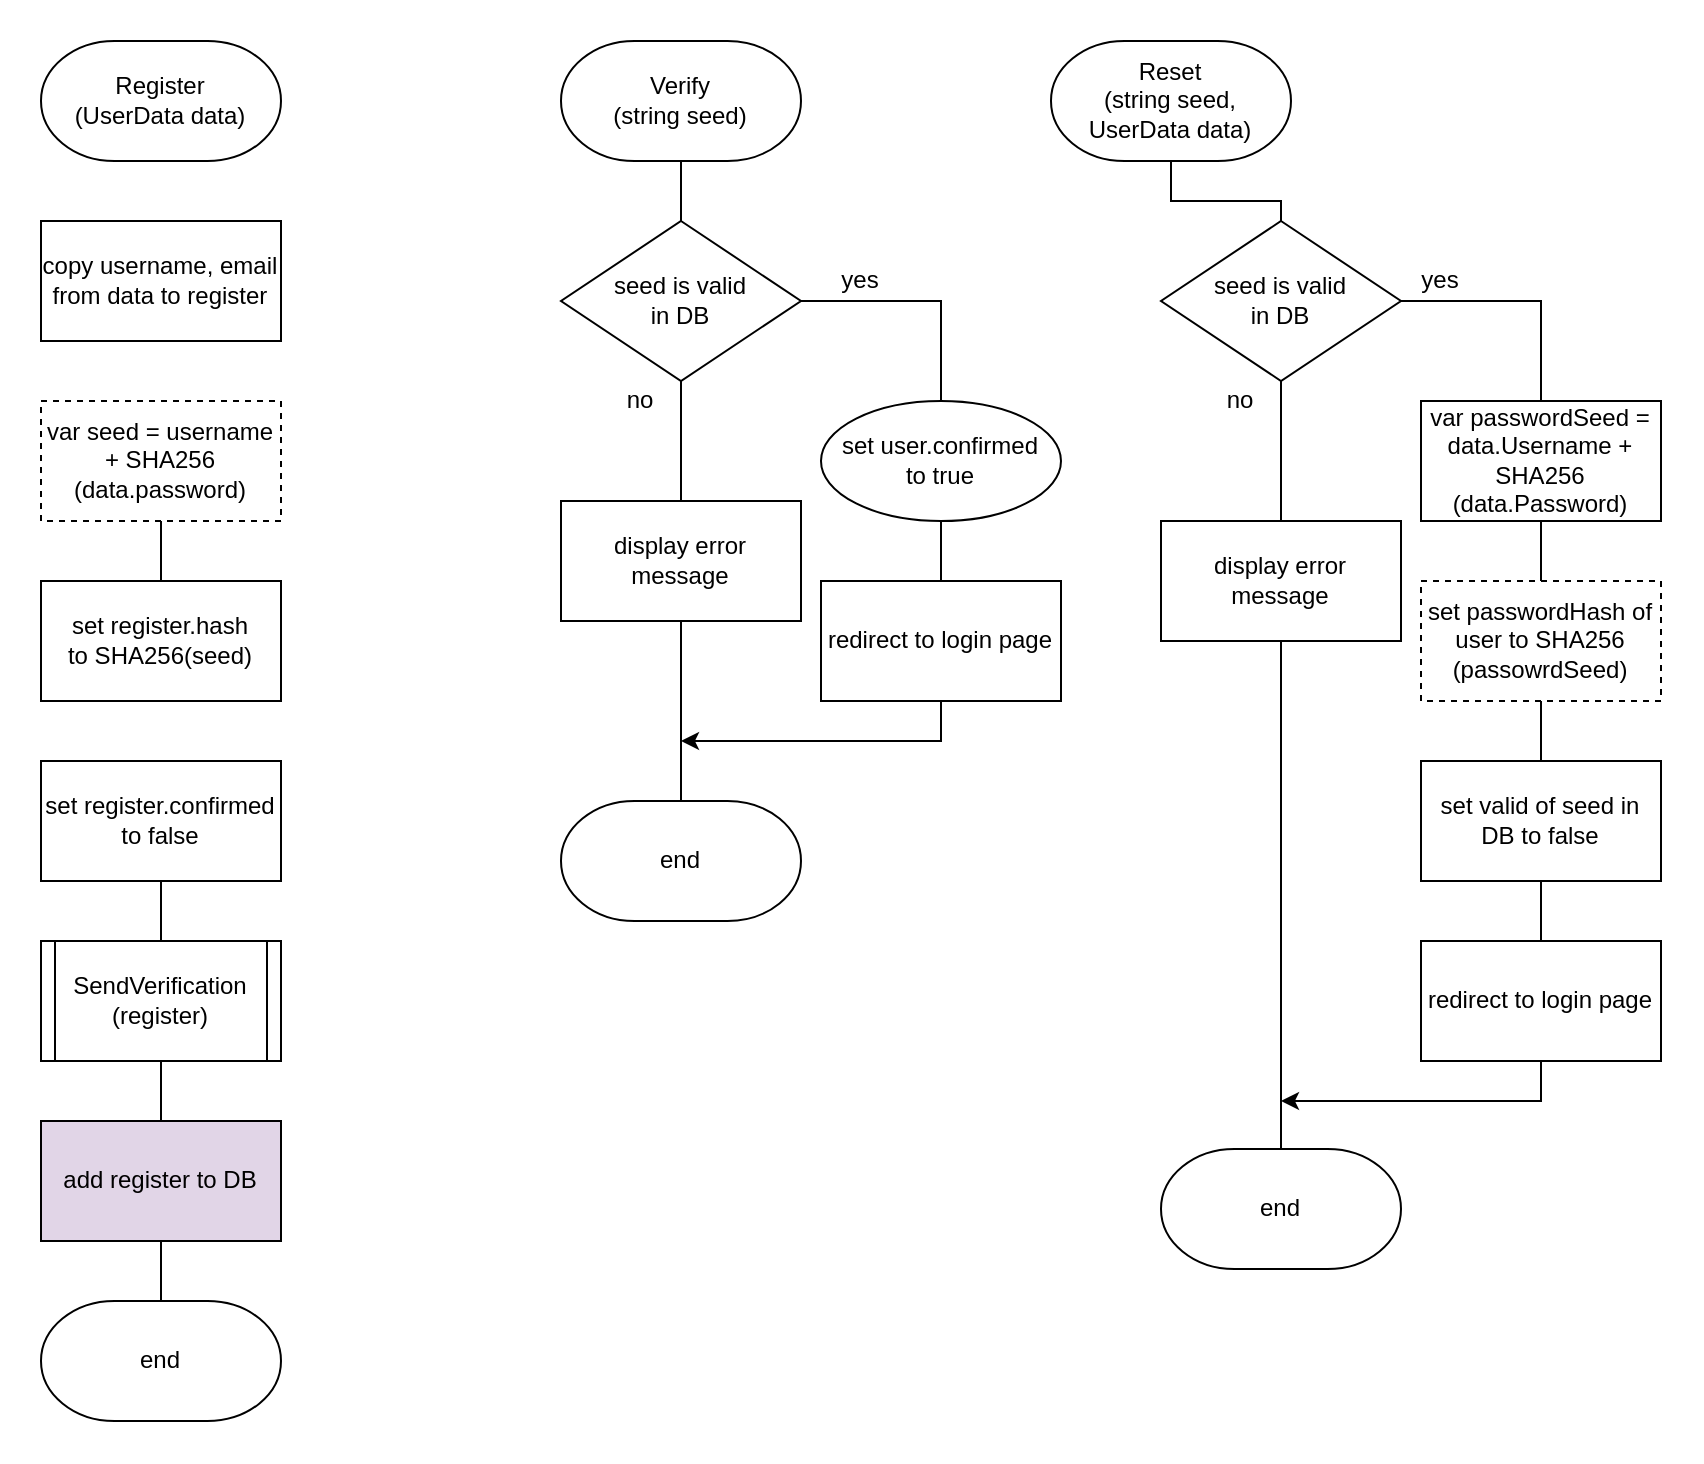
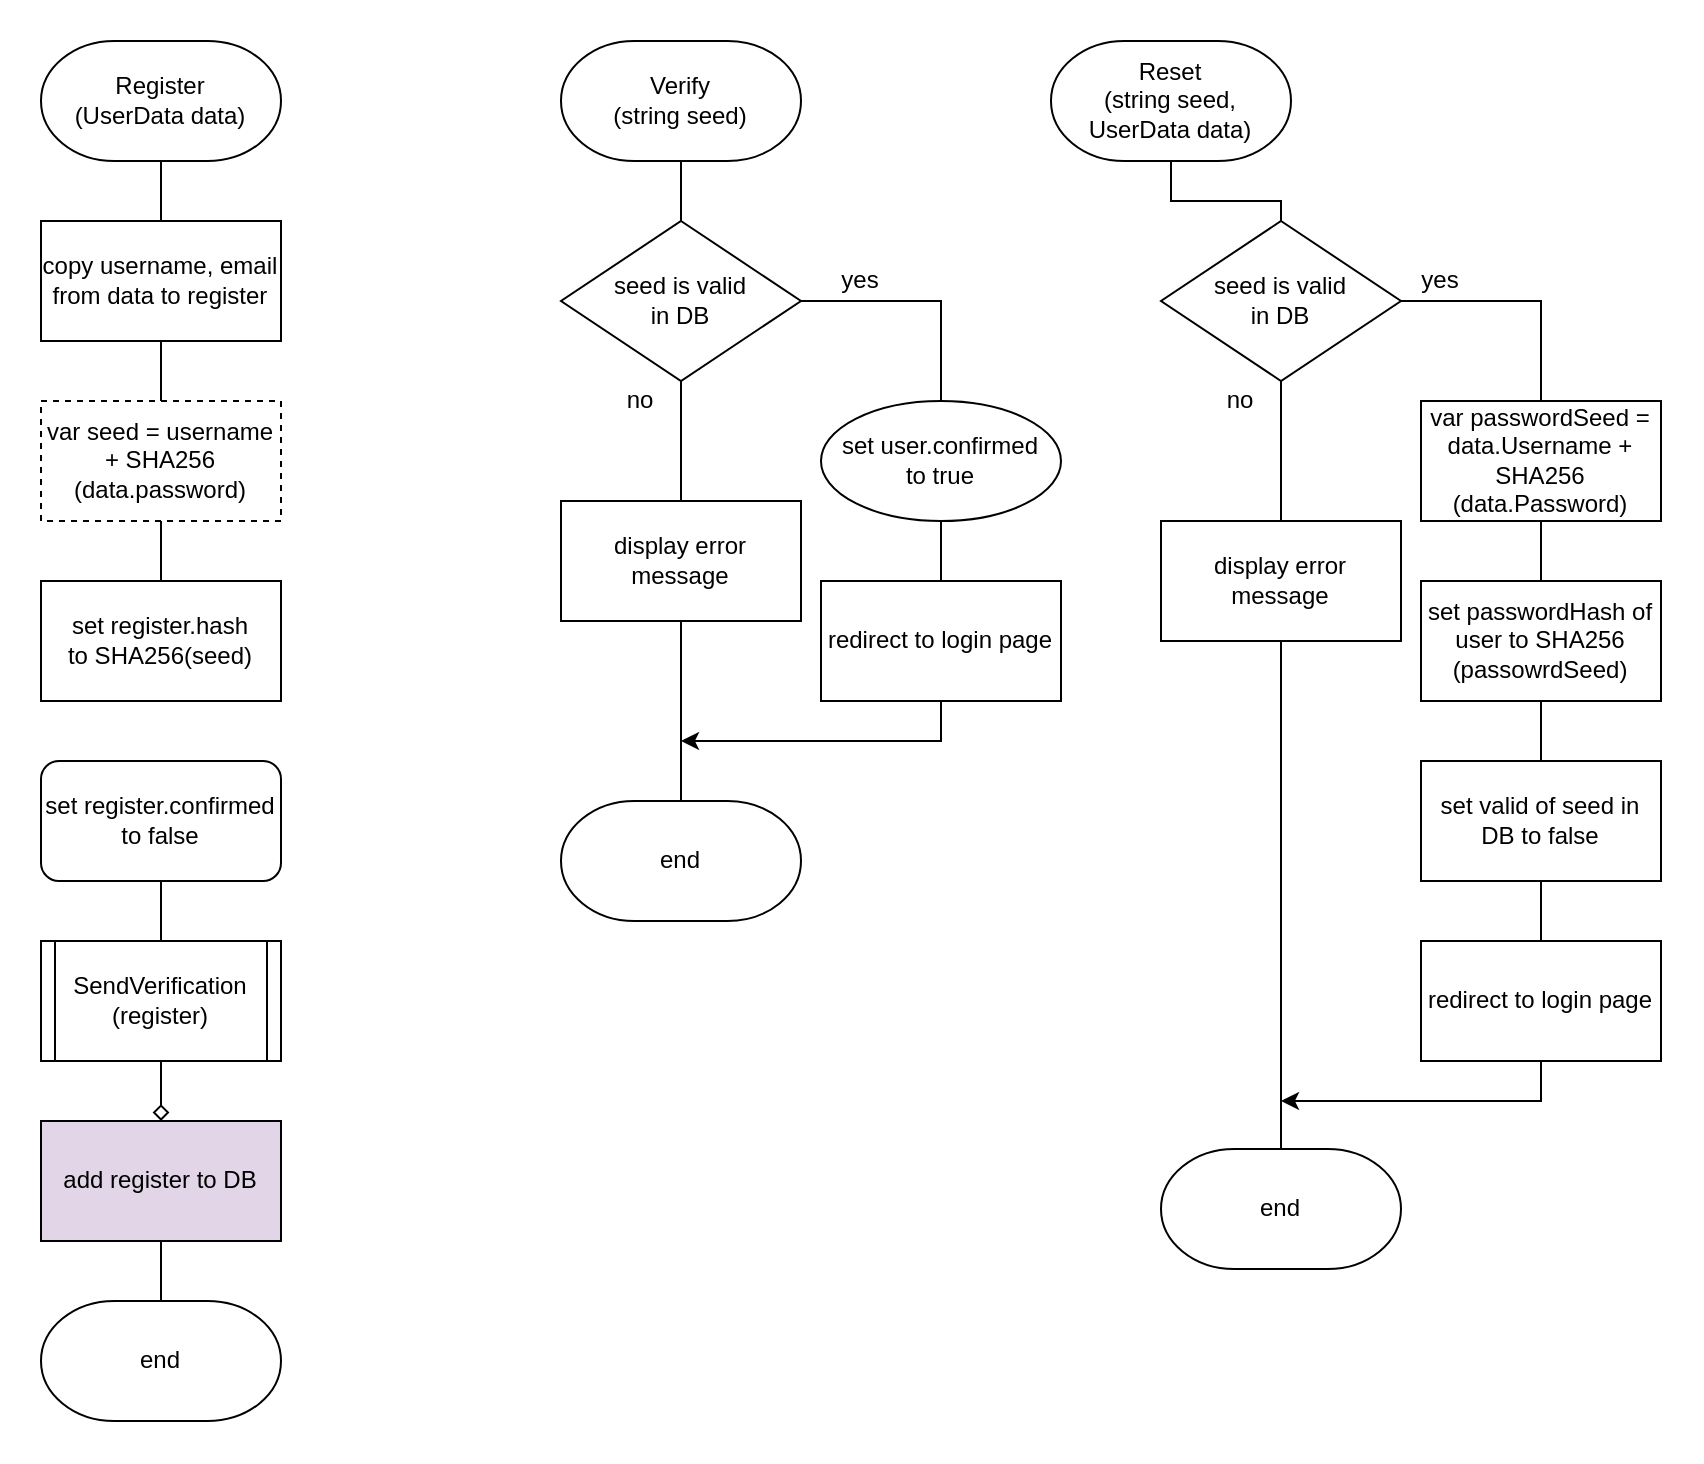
  <mxCell id="0" />
  <mxCell id="1" parent="0" />
+ <mxCell id="2" value="" style="edgeStyle=orthogonalEdgeStyle;rounded=0;orthogonalLoop=1;jettySize=auto;html=1;endArrow=none;endFill=0;" edge="1" parent="1" source="3" target="5"><mxGeometry relative="1" as="geometry" /></mxCell>
  <mxCell id="3" value="Register&lt;br&gt;(UserData data)" style="strokeWidth=1;html=1;shape=mxgraph.flowchart.terminator;whiteSpace=wrap;" vertex="1" parent="1"><mxGeometry width="120" height="60" as="geometry" x="20" y="20" /></mxCell>
+ <mxCell id="4" value="" style="edgeStyle=orthogonalEdgeStyle;rounded=0;orthogonalLoop=1;jettySize=auto;html=1;endArrow=none;endFill=0;" edge="1" parent="1" source="5" target="7"><mxGeometry relative="1" as="geometry" /></mxCell>
  <mxCell id="5" value="copy username, email from data to register" style="rounded=0;whiteSpace=wrap;html=1;strokeWidth=1;" vertex="1" parent="1"><mxGeometry y="110" width="120" height="60" as="geometry" x="20" /></mxCell>
  <mxCell id="6" value="" style="edgeStyle=orthogonalEdgeStyle;rounded=0;orthogonalLoop=1;jettySize=auto;html=1;endArrow=none;endFill=0;" edge="1" parent="1" source="7" target="8"><mxGeometry relative="1" as="geometry" /></mxCell>
  <mxCell id="7" value="var seed = username + SHA256&lt;br&gt;(data.password)" style="rounded=0;whiteSpace=wrap;html=1;strokeWidth=1;dashed=1;" vertex="1" parent="1"><mxGeometry y="200" width="120" height="60" as="geometry" x="20" /></mxCell>
  <mxCell id="8" value="set register.hash&lt;br&gt;to SHA256(seed)" style="rounded=0;whiteSpace=wrap;html=1;strokeWidth=1;" vertex="1" parent="1"><mxGeometry y="290" width="120" height="60" as="geometry" x="20" /></mxCell>
- <mxCell id="9" value="" style="edgeStyle=orthogonalEdgeStyle;rounded=0;orthogonalLoop=1;jettySize=auto;html=1;endArrow=none;endFill=0;" edge="1" parent="1" source="10" target="14"><mxGeometry relative="1" as="geometry" /></mxCell>
+ <mxCell id="9" value="" style="edgeStyle=orthogonalEdgeStyle;rounded=0;orthogonalLoop=1;jettySize=auto;html=1;endArrow=diamond;endFill=0;" edge="1" parent="1" source="10" target="14"><mxGeometry relative="1" as="geometry" /></mxCell>
  <mxCell id="10" value="SendVerification&lt;br&gt;(register)" style="shape=process;whiteSpace=wrap;html=1;backgroundOutline=1;strokeWidth=1;comic=0;glass=0;strokeColor=#000000;rounded=0;size=0.057;" vertex="1" parent="1"><mxGeometry y="470" width="120" height="60" as="geometry" x="20" /></mxCell>
  <mxCell id="11" value="" style="edgeStyle=orthogonalEdgeStyle;rounded=0;orthogonalLoop=1;jettySize=auto;html=1;endArrow=none;endFill=0;" edge="1" parent="1" source="12" target="10"><mxGeometry relative="1" as="geometry" /></mxCell>
- <mxCell id="12" value="set register.confirmed&lt;br&gt;to false" style="rounded=0;whiteSpace=wrap;html=1;" vertex="1" parent="1"><mxGeometry y="380" width="120" height="60" as="geometry" x="20" /></mxCell>
+ <mxCell id="12" value="set register.confirmed&lt;br&gt;to false" style="whiteSpace=wrap;html=1;rounded=1;" vertex="1" parent="1"><mxGeometry y="380" width="120" height="60" as="geometry" x="20" /></mxCell>
  <mxCell id="13" value="" style="edgeStyle=orthogonalEdgeStyle;rounded=0;orthogonalLoop=1;jettySize=auto;html=1;endArrow=none;endFill=0;" edge="1" parent="1" source="14" target="15"><mxGeometry relative="1" as="geometry" /></mxCell>
  <mxCell id="14" value="add register to DB" style="rounded=0;whiteSpace=wrap;html=1;strokeWidth=1;fillColor=#e1d5e7;" vertex="1" parent="1"><mxGeometry y="560" width="120" height="60" as="geometry" x="20" /></mxCell>
  <mxCell id="15" value="end" style="strokeWidth=1;html=1;shape=mxgraph.flowchart.terminator;whiteSpace=wrap;" vertex="1" parent="1"><mxGeometry y="650" width="120" height="60" as="geometry" x="20" /></mxCell>
  <mxCell id="16" value="" style="edgeStyle=orthogonalEdgeStyle;rounded=0;orthogonalLoop=1;jettySize=auto;html=1;endArrow=none;endFill=0;" edge="1" parent="1" source="17" target="20"><mxGeometry relative="1" as="geometry" /></mxCell>
  <mxCell id="17" value="Verify&lt;br&gt;(string seed)" style="strokeWidth=1;html=1;shape=mxgraph.flowchart.terminator;whiteSpace=wrap;" vertex="1" parent="1"><mxGeometry x="280" width="120" height="60" as="geometry" y="20" /></mxCell>
  <mxCell id="18" style="edgeStyle=orthogonalEdgeStyle;rounded=0;orthogonalLoop=1;jettySize=auto;html=1;exitX=1;exitY=0.5;exitDx=0;exitDy=0;exitPerimeter=0;endArrow=none;endFill=0;" edge="1" parent="1" source="20" target="22"><mxGeometry relative="1" as="geometry" /></mxCell>
  <mxCell id="19" style="edgeStyle=orthogonalEdgeStyle;rounded=0;orthogonalLoop=1;jettySize=auto;html=1;exitX=0.5;exitY=1;exitDx=0;exitDy=0;exitPerimeter=0;endArrow=none;endFill=0;" edge="1" parent="1" source="20" target="26"><mxGeometry relative="1" as="geometry" /></mxCell>
  <mxCell id="20" value="seed is valid&lt;br&gt;in DB" style="strokeWidth=1;html=1;shape=mxgraph.flowchart.decision;whiteSpace=wrap;" vertex="1" parent="1"><mxGeometry x="280" y="110" width="120" height="80" as="geometry" /></mxCell>
  <mxCell id="21" value="" style="edgeStyle=orthogonalEdgeStyle;rounded=0;orthogonalLoop=1;jettySize=auto;html=1;endArrow=none;endFill=0;" edge="1" parent="1" source="22" target="24"><mxGeometry relative="1" as="geometry" /></mxCell>
  <mxCell id="22" value="set user.confirmed&lt;br&gt;to true" style="ellipse;whiteSpace=wrap;html=1;strokeWidth=1;" vertex="1" parent="1"><mxGeometry x="410" y="200" width="120" height="60" as="geometry" /></mxCell>
  <mxCell id="23" style="edgeStyle=elbowEdgeStyle;rounded=0;orthogonalLoop=1;jettySize=auto;html=1;exitX=0.5;exitY=1;exitDx=0;exitDy=0;endArrow=classic;endFill=1;elbow=vertical;" edge="1" parent="1" source="24"><mxGeometry relative="1" as="geometry"><mxPoint x="340" y="370" as="targetPoint" /><Array as="points"><mxPoint x="430" y="370" /></Array></mxGeometry></mxCell>
  <mxCell id="24" value="redirect to login page" style="rounded=0;whiteSpace=wrap;html=1;strokeWidth=1;" vertex="1" parent="1"><mxGeometry x="410" y="290" width="120" height="60" as="geometry" /></mxCell>
  <mxCell id="25" style="edgeStyle=orthogonalEdgeStyle;rounded=0;orthogonalLoop=1;jettySize=auto;html=1;exitX=0.5;exitY=1;exitDx=0;exitDy=0;endArrow=none;endFill=0;" edge="1" parent="1" source="26" target="27"><mxGeometry relative="1" as="geometry" /></mxCell>
  <mxCell id="26" value="display error message" style="rounded=0;whiteSpace=wrap;html=1;strokeWidth=1;" vertex="1" parent="1"><mxGeometry x="280" y="250" width="120" height="60" as="geometry" /></mxCell>
  <mxCell id="27" value="end" style="strokeWidth=1;html=1;shape=mxgraph.flowchart.terminator;whiteSpace=wrap;" vertex="1" parent="1"><mxGeometry x="280" y="400" width="120" height="60" as="geometry" /></mxCell>
  <mxCell id="28" value="" style="edgeStyle=orthogonalEdgeStyle;rounded=0;orthogonalLoop=1;jettySize=auto;html=1;endArrow=none;endFill=0;" edge="1" parent="1" source="29" target="32"><mxGeometry relative="1" as="geometry" /></mxCell>
  <mxCell id="29" value="Reset&lt;br&gt;(string seed, &lt;br&gt;UserData data)" style="strokeWidth=1;html=1;shape=mxgraph.flowchart.terminator;whiteSpace=wrap;" vertex="1" parent="1"><mxGeometry x="525" y="20" width="120" height="60" as="geometry" /></mxCell>
  <mxCell id="30" style="edgeStyle=orthogonalEdgeStyle;rounded=0;orthogonalLoop=1;jettySize=auto;html=1;exitX=1;exitY=0.5;exitDx=0;exitDy=0;exitPerimeter=0;endArrow=none;endFill=0;" edge="1" parent="1" source="32" target="34"><mxGeometry relative="1" as="geometry" /></mxCell>
  <mxCell id="31" style="edgeStyle=orthogonalEdgeStyle;rounded=0;orthogonalLoop=1;jettySize=auto;html=1;exitX=0.5;exitY=1;exitDx=0;exitDy=0;exitPerimeter=0;endArrow=none;endFill=0;" edge="1" parent="1" source="32" target="42"><mxGeometry relative="1" as="geometry" /></mxCell>
  <mxCell id="32" value="seed is valid&lt;br&gt;in DB" style="strokeWidth=1;html=1;shape=mxgraph.flowchart.decision;whiteSpace=wrap;" vertex="1" parent="1"><mxGeometry x="580" y="110" width="120" height="80" as="geometry" /></mxCell>
  <mxCell id="33" value="" style="edgeStyle=orthogonalEdgeStyle;rounded=0;orthogonalLoop=1;jettySize=auto;html=1;endArrow=none;endFill=0;" edge="1" parent="1" source="34" target="36"><mxGeometry relative="1" as="geometry" /></mxCell>
  <mxCell id="34" value="var passwordSeed = data.Username +&lt;br&gt;SHA256&lt;br&gt;(data.Password)" style="rounded=0;whiteSpace=wrap;html=1;strokeWidth=1;" vertex="1" parent="1"><mxGeometry x="710" y="200" width="120" height="60" as="geometry" /></mxCell>
  <mxCell id="35" value="" style="edgeStyle=orthogonalEdgeStyle;rounded=0;orthogonalLoop=1;jettySize=auto;html=1;endArrow=none;endFill=0;" edge="1" parent="1" source="36" target="38"><mxGeometry relative="1" as="geometry" /></mxCell>
- <mxCell id="36" value="set passwordHash of user to SHA256&lt;br&gt;(passowrdSeed)" style="rounded=0;whiteSpace=wrap;html=1;strokeWidth=1;dashed=1;" vertex="1" parent="1"><mxGeometry x="710" y="290" width="120" height="60" as="geometry" /></mxCell>
+ <mxCell id="36" value="set passwordHash of user to SHA256&lt;br&gt;(passowrdSeed)" style="rounded=0;whiteSpace=wrap;html=1;strokeWidth=1;" vertex="1" parent="1"><mxGeometry x="710" y="290" width="120" height="60" as="geometry" /></mxCell>
  <mxCell id="37" value="" style="edgeStyle=orthogonalEdgeStyle;rounded=0;orthogonalLoop=1;jettySize=auto;html=1;endArrow=none;endFill=0;" edge="1" parent="1" source="38" target="40"><mxGeometry relative="1" as="geometry" /></mxCell>
  <mxCell id="38" value="set valid of seed in DB to false" style="rounded=0;whiteSpace=wrap;html=1;strokeWidth=1;" vertex="1" parent="1"><mxGeometry x="710" y="380" width="120" height="60" as="geometry" /></mxCell>
  <mxCell id="39" style="edgeStyle=elbowEdgeStyle;rounded=0;orthogonalLoop=1;jettySize=auto;html=1;exitX=0.5;exitY=1;exitDx=0;exitDy=0;endArrow=classic;endFill=1;elbow=vertical;" edge="1" parent="1" source="40"><mxGeometry relative="1" as="geometry"><mxPoint x="640" y="550" as="targetPoint" /><Array as="points"><mxPoint x="740" y="550" /></Array></mxGeometry></mxCell>
  <mxCell id="40" value="redirect to login page" style="rounded=0;whiteSpace=wrap;html=1;strokeWidth=1;" vertex="1" parent="1"><mxGeometry x="710" y="470" width="120" height="60" as="geometry" /></mxCell>
  <mxCell id="41" style="edgeStyle=orthogonalEdgeStyle;rounded=0;orthogonalLoop=1;jettySize=auto;html=1;exitX=0.5;exitY=1;exitDx=0;exitDy=0;endArrow=none;endFill=0;" edge="1" parent="1" source="42" target="43"><mxGeometry relative="1" as="geometry" /></mxCell>
  <mxCell id="42" value="display error message" style="rounded=0;whiteSpace=wrap;html=1;strokeWidth=1;" vertex="1" parent="1"><mxGeometry x="580" y="260" width="120" height="60" as="geometry" /></mxCell>
  <mxCell id="43" value="end" style="strokeWidth=1;html=1;shape=mxgraph.flowchart.terminator;whiteSpace=wrap;" vertex="1" parent="1"><mxGeometry x="580" y="574" width="120" height="60" as="geometry" /></mxCell>
  <mxCell id="44" value="yes" style="text;html=1;strokeColor=none;fillColor=none;align=center;verticalAlign=middle;whiteSpace=wrap;rounded=0;" vertex="1" parent="1"><mxGeometry x="410" y="130" width="40" height="20" as="geometry" /></mxCell>
  <mxCell id="45" value="no" style="text;html=1;strokeColor=none;fillColor=none;align=center;verticalAlign=middle;whiteSpace=wrap;rounded=0;" vertex="1" parent="1"><mxGeometry x="300" y="190" width="40" height="20" as="geometry" /></mxCell>
  <mxCell id="46" value="yes" style="text;html=1;strokeColor=none;fillColor=none;align=center;verticalAlign=middle;whiteSpace=wrap;rounded=0;" vertex="1" parent="1"><mxGeometry x="700" y="130" width="40" height="20" as="geometry" /></mxCell>
  <mxCell id="47" value="no" style="text;html=1;strokeColor=none;fillColor=none;align=center;verticalAlign=middle;whiteSpace=wrap;rounded=0;" vertex="1" parent="1"><mxGeometry x="600" y="190" width="40" height="20" as="geometry" /></mxCell>
